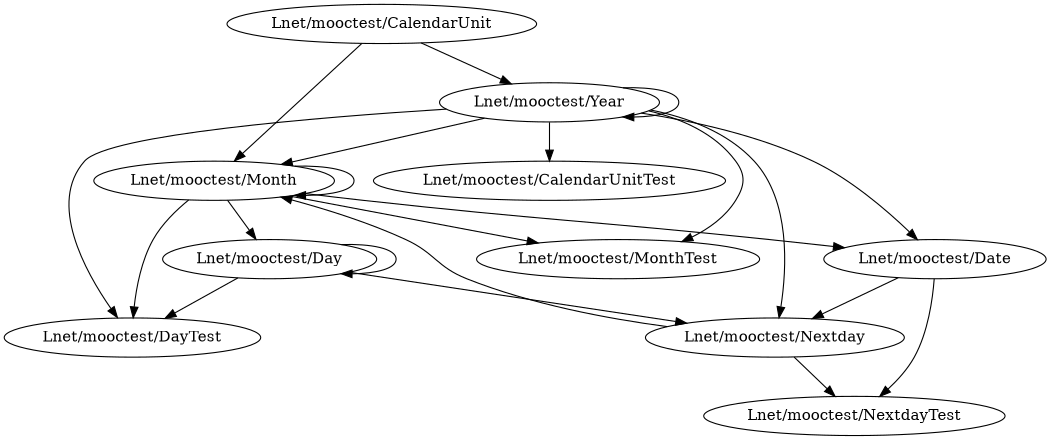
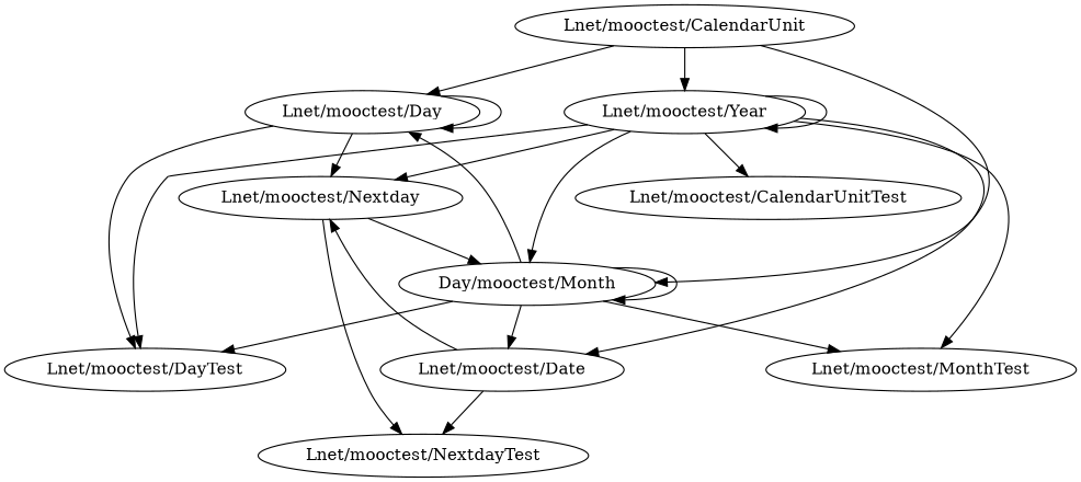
  digraph {
    "Lnet/mooctest/CalendarUnit"
    "Lnet/mooctest/Day"
-   "Lnet/mooctest/Month"
+   "Lnet/mooctest/Month" [label="Day/mooctest/Month"]
    "Lnet/mooctest/Year"
    "Lnet/mooctest/Nextday"
    "Lnet/mooctest/DayTest"
    "Lnet/mooctest/Date"
    "Lnet/mooctest/MonthTest"
    "Lnet/mooctest/CalendarUnitTest"
    "Lnet/mooctest/NextdayTest"
+   "Lnet/mooctest/CalendarUnit" -> "Lnet/mooctest/Day"
    "Lnet/mooctest/CalendarUnit" -> "Lnet/mooctest/Month"
    "Lnet/mooctest/CalendarUnit" -> "Lnet/mooctest/Year"
    "Lnet/mooctest/Day" -> "Lnet/mooctest/Day"
    "Lnet/mooctest/Day" -> "Lnet/mooctest/Nextday"
    "Lnet/mooctest/Day" -> "Lnet/mooctest/DayTest"
    "Lnet/mooctest/Month" -> "Lnet/mooctest/Day"
    "Lnet/mooctest/Month" -> "Lnet/mooctest/Month"
    "Lnet/mooctest/Month" -> "Lnet/mooctest/DayTest"
    "Lnet/mooctest/Month" -> "Lnet/mooctest/Date"
    "Lnet/mooctest/Month" -> "Lnet/mooctest/MonthTest"
    "Lnet/mooctest/Year" -> "Lnet/mooctest/Month"
    "Lnet/mooctest/Year" -> "Lnet/mooctest/Year"
    "Lnet/mooctest/Year" -> "Lnet/mooctest/Nextday"
    "Lnet/mooctest/Year" -> "Lnet/mooctest/DayTest"
    "Lnet/mooctest/Year" -> "Lnet/mooctest/Date"
    "Lnet/mooctest/Year" -> "Lnet/mooctest/MonthTest"
    "Lnet/mooctest/Year" -> "Lnet/mooctest/CalendarUnitTest"
    "Lnet/mooctest/Nextday" -> "Lnet/mooctest/Month"
    "Lnet/mooctest/Nextday" -> "Lnet/mooctest/NextdayTest"
    "Lnet/mooctest/Date" -> "Lnet/mooctest/Nextday"
    "Lnet/mooctest/Date" -> "Lnet/mooctest/NextdayTest"
  }
